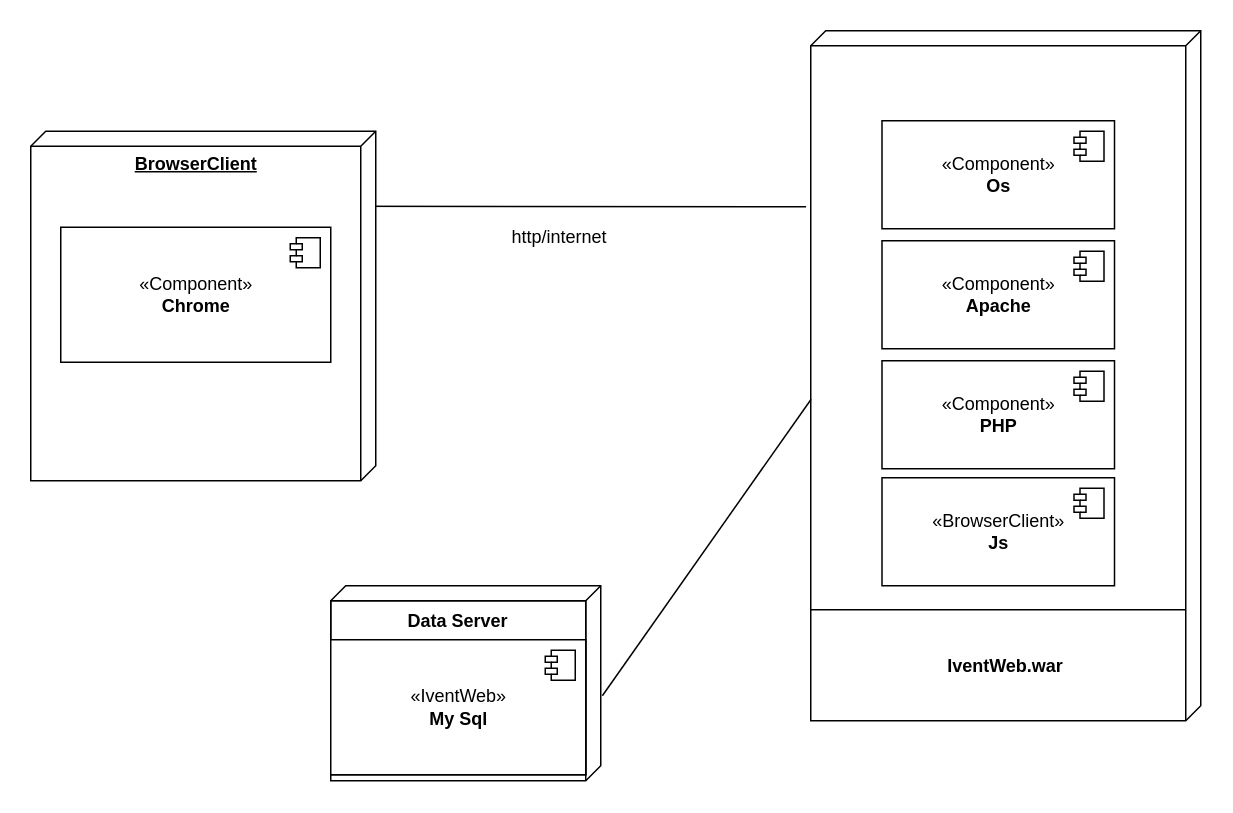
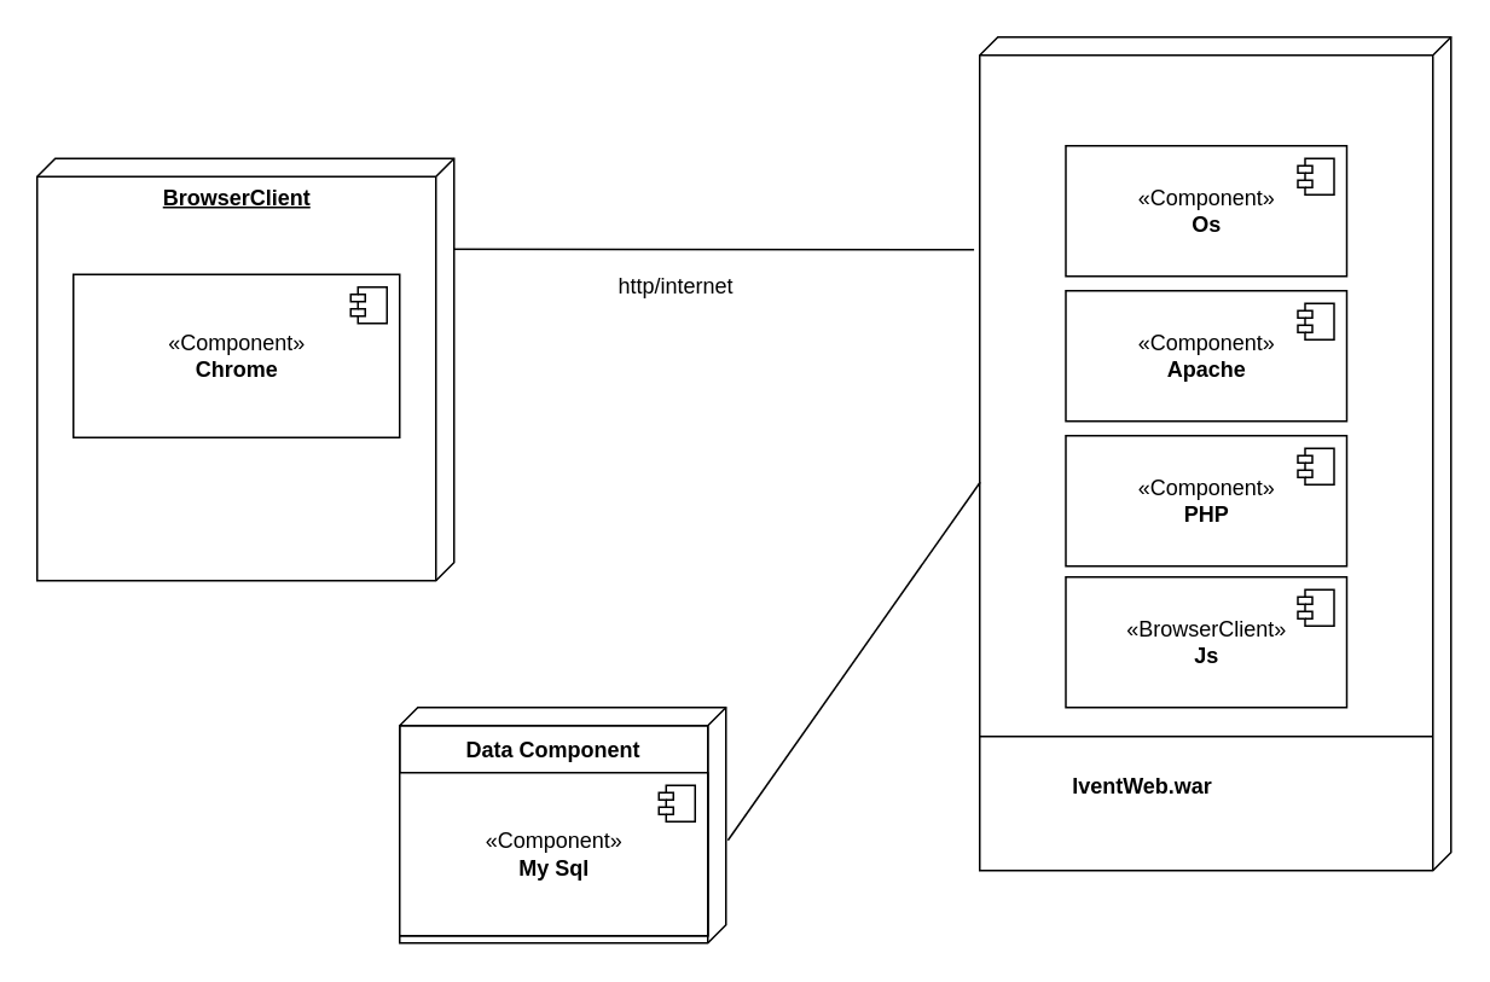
  <mxCell id="0" />
  <mxCell id="1" parent="0" />
  <mxCell id="2" value="" style="verticalAlign=top;align=left;spacingTop=8;spacingLeft=2;spacingRight=12;shape=cube;size=10;direction=south;fontStyle=4;html=1;" parent="1" vertex="1"><mxGeometry x="540" y="20" width="260" height="460" as="geometry" /></mxCell>
  <mxCell id="3" value="http/internet" style="text;strokeColor=none;fillColor=none;align=left;verticalAlign=top;spacingLeft=4;spacingRight=4;overflow=hidden;rotatable=0;points=[[0,0.5],[1,0.5]];portConstraint=eastwest;" parent="1" vertex="1"><mxGeometry x="335" y="144" width="80" height="26" as="geometry" /></mxCell>
  <mxCell id="4" value="" style="line;strokeWidth=1;fillColor=none;align=left;verticalAlign=middle;spacingTop=-1;spacingLeft=3;spacingRight=3;rotatable=0;labelPosition=right;points=[];portConstraint=eastwest;" parent="1" vertex="1"><mxGeometry x="540" y="402" width="250" height="8" as="geometry" /></mxCell>
  <mxCell id="5" value="" style="verticalAlign=top;align=center;spacingTop=8;spacingLeft=2;spacingRight=12;shape=cube;size=10;direction=south;fontStyle=4;html=1;" parent="1" vertex="1"><mxGeometry x="220" y="390" width="180" height="130" as="geometry" /></mxCell>
- <mxCell id="6" value="Data Server" style="swimlane;fontStyle=1;childLayout=stackLayout;horizontal=1;startSize=26;fillColor=none;horizontalStack=0;resizeParent=1;resizeParentMax=0;resizeLast=0;collapsible=1;marginBottom=0;" parent="1" vertex="1"><mxGeometry x="220" y="400" width="170" height="116" as="geometry" /></mxCell>
- <mxCell id="7" value="«IventWeb»&lt;br&gt;&lt;b&gt;My Sql&lt;/b&gt;" style="html=1;dropTarget=0;" parent="6" vertex="1"><mxGeometry y="26" width="170" height="90" as="geometry" /></mxCell>
+ <mxCell id="6" value="Data Component" style="swimlane;fontStyle=1;childLayout=stackLayout;horizontal=1;startSize=26;fillColor=none;horizontalStack=0;resizeParent=1;resizeParentMax=0;resizeLast=0;collapsible=1;marginBottom=0;" parent="1" vertex="1"><mxGeometry x="220" y="400" width="170" height="116" as="geometry" /></mxCell>
+ <mxCell id="7" value="«Component»&lt;br&gt;&lt;b&gt;My Sql&lt;/b&gt;" style="html=1;dropTarget=0;" parent="6" vertex="1"><mxGeometry y="26" width="170" height="90" as="geometry" /></mxCell>
  <mxCell id="8" value="" style="shape=module;jettyWidth=8;jettyHeight=4;" parent="7" vertex="1"><mxGeometry x="1" width="20" height="20" relative="1" as="geometry"><mxPoint x="-27" y="7" as="offset" /></mxGeometry></mxCell>
  <mxCell id="9" value="«Component»&lt;br&gt;&lt;b&gt;PHP&lt;/b&gt;" style="html=1;dropTarget=0;" parent="1" vertex="1"><mxGeometry x="587.5" y="240" width="155" height="72" as="geometry" /></mxCell>
  <mxCell id="10" value="" style="shape=module;jettyWidth=8;jettyHeight=4;" parent="9" vertex="1"><mxGeometry x="1" width="20" height="20" relative="1" as="geometry"><mxPoint x="-27" y="7" as="offset" /></mxGeometry></mxCell>
  <mxCell id="11" value="«BrowserClient»&lt;br&gt;&lt;b&gt;Js&lt;/b&gt;" style="html=1;dropTarget=0;" parent="1" vertex="1"><mxGeometry x="587.5" y="318" width="155" height="72" as="geometry" /></mxCell>
  <mxCell id="12" value="" style="shape=module;jettyWidth=8;jettyHeight=4;" parent="11" vertex="1"><mxGeometry x="1" width="20" height="20" relative="1" as="geometry"><mxPoint x="-27" y="7" as="offset" /></mxGeometry></mxCell>
- <mxCell id="13" value="IventWeb.war" style="text;align=center;fontStyle=1;verticalAlign=middle;spacingLeft=3;spacingRight=3;strokeColor=none;rotatable=0;points=[[0,0.5],[1,0.5]];portConstraint=eastwest;" parent="1" vertex="1"><mxGeometry x="622.5" y="430" width="95" height="26" as="geometry" /></mxCell>
+ <mxCell id="13" value="IventWeb.war" style="text;align=center;fontStyle=1;verticalAlign=middle;spacingLeft=3;spacingRight=3;strokeColor=none;rotatable=0;points=[[0,0.5],[1,0.5]];portConstraint=eastwest;" parent="1" vertex="1"><mxGeometry x="582.5" y="420" width="95" height="26" as="geometry" /></mxCell>
  <mxCell id="14" value="«Component»&lt;br&gt;&lt;b&gt;Apache&lt;/b&gt;" style="html=1;dropTarget=0;" parent="1" vertex="1"><mxGeometry x="587.5" y="160" width="155" height="72" as="geometry" /></mxCell>
  <mxCell id="15" value="" style="shape=module;jettyWidth=8;jettyHeight=4;" parent="14" vertex="1"><mxGeometry x="1" width="20" height="20" relative="1" as="geometry"><mxPoint x="-27" y="7" as="offset" /></mxGeometry></mxCell>
  <mxCell id="16" value="«Component»&lt;br&gt;&lt;b&gt;Os&lt;/b&gt;" style="html=1;dropTarget=0;" parent="1" vertex="1"><mxGeometry x="587.5" y="80" width="155" height="72" as="geometry" /></mxCell>
  <mxCell id="17" value="" style="shape=module;jettyWidth=8;jettyHeight=4;" parent="16" vertex="1"><mxGeometry x="1" width="20" height="20" relative="1" as="geometry"><mxPoint x="-27" y="7" as="offset" /></mxGeometry></mxCell>
  <mxCell id="18" value="" style="endArrow=none;html=1;rounded=0;entryX=0.255;entryY=1.012;entryDx=0;entryDy=0;entryPerimeter=0;" parent="1" target="2" edge="1"><mxGeometry width="50" height="50" relative="1" as="geometry"><mxPoint x="220" y="137" as="sourcePoint" /><mxPoint x="530" y="370" as="targetPoint" /></mxGeometry></mxCell>
  <mxCell id="19" value="" style="endArrow=none;html=1;rounded=0;entryX=0.534;entryY=0.999;entryDx=0;entryDy=0;entryPerimeter=0;exitX=0.564;exitY=-0.006;exitDx=0;exitDy=0;exitPerimeter=0;" parent="1" source="5" target="2" edge="1"><mxGeometry width="50" height="50" relative="1" as="geometry"><mxPoint x="480" y="420" as="sourcePoint" /><mxPoint x="530" y="370" as="targetPoint" /></mxGeometry></mxCell>
  <mxCell id="20" value="&lt;b&gt;BrowserClient&lt;/b&gt;" style="verticalAlign=top;align=center;spacingTop=8;spacingLeft=2;spacingRight=12;shape=cube;size=10;direction=south;fontStyle=4;html=1;" vertex="1" parent="1"><mxGeometry x="20" y="87" width="230" height="233" as="geometry" /></mxCell>
  <mxCell id="21" value="«Component»&lt;br&gt;&lt;b&gt;Chrome&lt;/b&gt;" style="html=1;dropTarget=0;" vertex="1" parent="1"><mxGeometry x="40" y="151" width="180" height="90" as="geometry" /></mxCell>
  <mxCell id="22" value="" style="shape=module;jettyWidth=8;jettyHeight=4;" vertex="1" parent="21"><mxGeometry x="1" width="20" height="20" relative="1" as="geometry"><mxPoint x="-27" y="7" as="offset" /></mxGeometry></mxCell>
